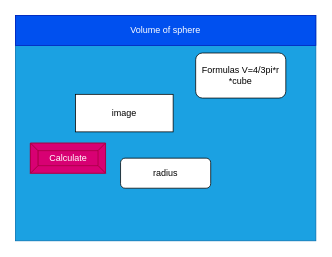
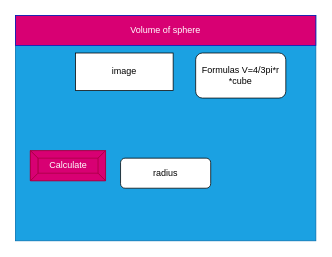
  <mxCell id="0" />
  <mxCell id="1" parent="0" />
  <mxCell id="2" value="" style="rounded=0;whiteSpace=wrap;html=1;fillColor=#1ba1e2;fontColor=#ffffff;strokeColor=#006EAF;" parent="1" vertex="1"><mxGeometry x="20" y="20" width="400" height="300" as="geometry" /></mxCell>
- <mxCell id="3" value="Volume of sphere" style="rounded=0;whiteSpace=wrap;html=1;fillColor=#0050ef;fontColor=#ffffff;strokeColor=#001DBC;" parent="1" vertex="1"><mxGeometry x="20" y="20" width="400" height="40" as="geometry" /></mxCell>
- <mxCell id="4" value="Calculate" style="labelPosition=center;verticalLabelPosition=middle;align=center;html=1;shape=mxgraph.basic.button;dx=10;fillColor=#d80073;fontColor=#ffffff;strokeColor=#A50040;" parent="1" vertex="1"><mxGeometry x="40" y="190" width="100" height="40" as="geometry" /></mxCell>
+ <mxCell id="3" value="Volume of sphere" style="rounded=0;whiteSpace=wrap;html=1;fillColor=#d80073;fontColor=#ffffff;strokeColor=#001DBC;" parent="1" vertex="1"><mxGeometry x="20" y="20" width="400" height="40" as="geometry" /></mxCell>
+ <mxCell id="4" value="Calculate" style="labelPosition=center;verticalLabelPosition=middle;align=center;html=1;shape=mxgraph.basic.button;dx=10;fillColor=#d80073;fontColor=#ffffff;strokeColor=#A50040;" parent="1" vertex="1"><mxGeometry x="40" y="200" width="100" height="40" as="geometry" /></mxCell>
  <mxCell id="5" value="radius" style="rounded=1;whiteSpace=wrap;html=1;" vertex="1" parent="1"><mxGeometry x="160" y="210" width="120" height="40" as="geometry" /></mxCell>
- <mxCell id="6" value="image&lt;br&gt;" style="rounded=0;whiteSpace=wrap;html=1;" vertex="1" parent="1"><mxGeometry x="100" y="125" width="130" height="50" as="geometry" /></mxCell>
+ <mxCell id="6" value="image&lt;br&gt;" style="rounded=0;whiteSpace=wrap;html=1;" vertex="1" parent="1"><mxGeometry x="100" y="70" width="130" height="50" as="geometry" /></mxCell>
  <mxCell id="7" value="Formulas V=4/3pi*r *cube" style="rounded=1;whiteSpace=wrap;html=1;" vertex="1" parent="1"><mxGeometry x="260" y="70" width="120" height="60" as="geometry" /></mxCell>
